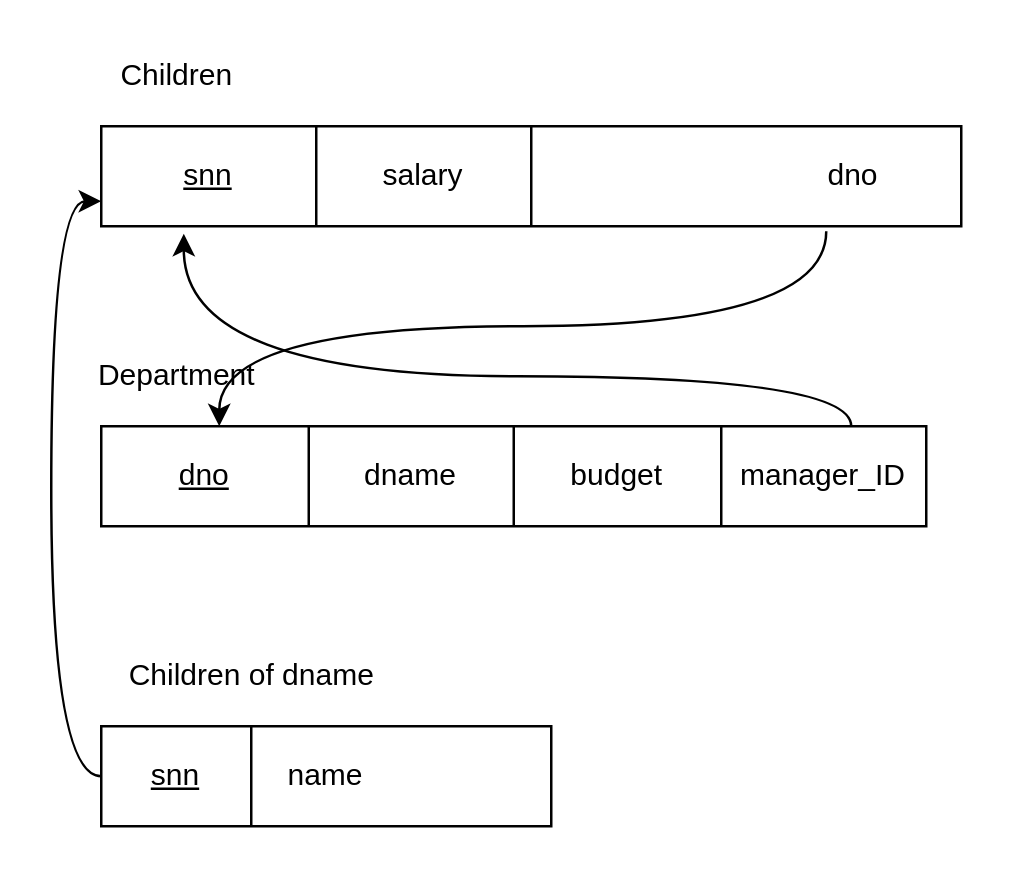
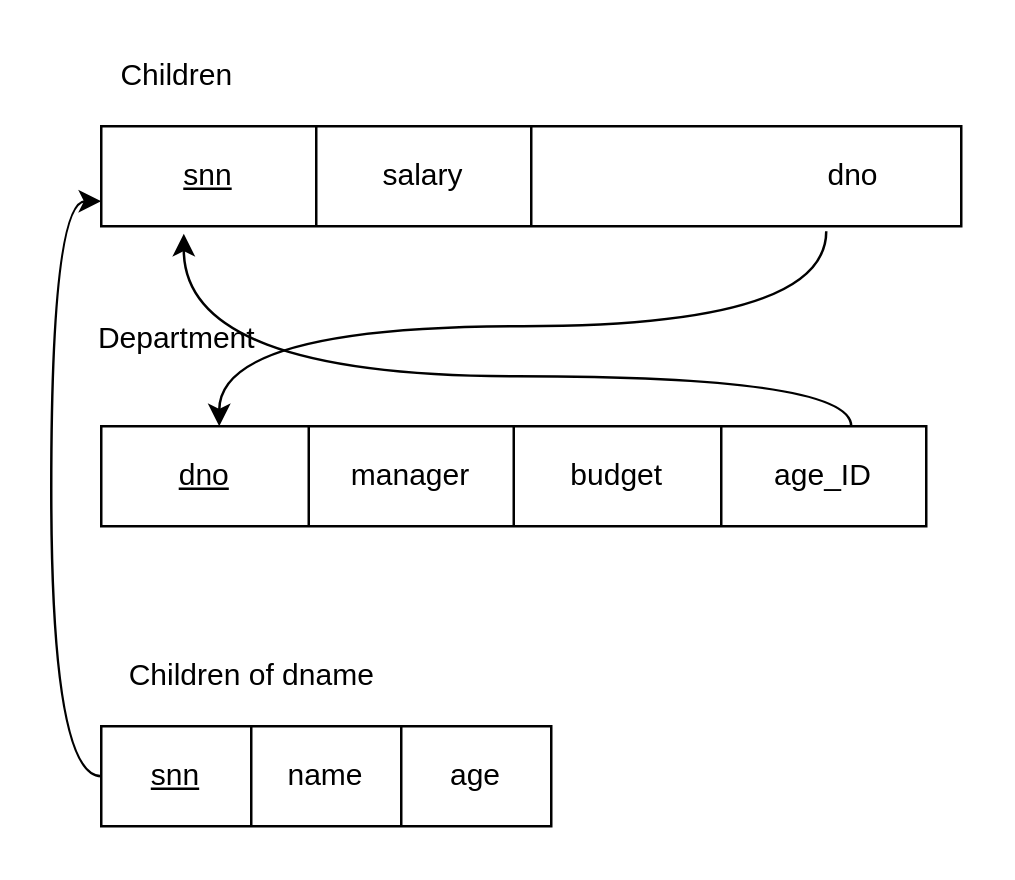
  <mxCell id="0" />
  <mxCell id="1" parent="0" />
  <mxCell id="2" value="" style="shape=table;html=1;whiteSpace=wrap;startSize=0;container=1;collapsible=0;childLayout=tableLayout;" vertex="1" parent="1"><mxGeometry x="40" y="170" width="330" height="40" as="geometry" /></mxCell>
  <mxCell id="3" value="" style="shape=partialRectangle;html=1;whiteSpace=wrap;collapsible=0;dropTarget=0;pointerEvents=0;fillColor=none;top=0;left=0;bottom=0;right=0;points=[[0,0.5],[1,0.5]];portConstraint=eastwest;" vertex="1" parent="2"><mxGeometry width="330" height="40" as="geometry" /></mxCell>
  <mxCell id="4" value="&lt;span&gt;&lt;u&gt;dno&lt;/u&gt;&lt;/span&gt;" style="shape=partialRectangle;html=1;whiteSpace=wrap;connectable=0;overflow=hidden;fillColor=none;top=0;left=0;bottom=0;right=0;" vertex="1" parent="3"><mxGeometry width="83" height="40" as="geometry" /></mxCell>
- <mxCell id="5" value="&lt;span&gt;dname&lt;/span&gt;" style="shape=partialRectangle;html=1;whiteSpace=wrap;connectable=0;overflow=hidden;fillColor=none;top=0;left=0;bottom=0;right=0;" vertex="1" parent="3"><mxGeometry x="83" width="82" height="40" as="geometry" /></mxCell>
+ <mxCell id="5" value="&lt;span&gt;manager&lt;/span&gt;" style="shape=partialRectangle;html=1;whiteSpace=wrap;connectable=0;overflow=hidden;fillColor=none;top=0;left=0;bottom=0;right=0;" vertex="1" parent="3"><mxGeometry x="83" width="82" height="40" as="geometry" /></mxCell>
  <mxCell id="6" value="&lt;span&gt;budget&lt;/span&gt;" style="shape=partialRectangle;html=1;whiteSpace=wrap;connectable=0;overflow=hidden;fillColor=none;top=0;left=0;bottom=0;right=0;" vertex="1" parent="3"><mxGeometry x="165" width="83" height="40" as="geometry" /></mxCell>
- <mxCell id="7" value="&lt;span&gt;manager_ID&lt;/span&gt;" style="shape=partialRectangle;html=1;whiteSpace=wrap;connectable=0;overflow=hidden;fillColor=none;top=0;left=0;bottom=0;right=0;" vertex="1" parent="3"><mxGeometry x="248" width="82" height="40" as="geometry" /></mxCell>
+ <mxCell id="7" value="&lt;span&gt;age_ID&lt;/span&gt;" style="shape=partialRectangle;html=1;whiteSpace=wrap;connectable=0;overflow=hidden;fillColor=none;top=0;left=0;bottom=0;right=0;" vertex="1" parent="3"><mxGeometry x="248" width="82" height="40" as="geometry" /></mxCell>
  <mxCell id="8" value="" style="shape=table;html=1;whiteSpace=wrap;startSize=0;container=1;collapsible=0;childLayout=tableLayout;" vertex="1" parent="1"><mxGeometry x="40" y="290" width="180" height="40" as="geometry" /></mxCell>
  <mxCell id="9" value="" style="shape=partialRectangle;html=1;whiteSpace=wrap;collapsible=0;dropTarget=0;pointerEvents=0;fillColor=none;top=0;left=0;bottom=0;right=0;points=[[0,0.5],[1,0.5]];portConstraint=eastwest;" vertex="1" parent="8"><mxGeometry width="180" height="40" as="geometry" /></mxCell>
  <mxCell id="10" value="&lt;u&gt;snn&lt;/u&gt;" style="shape=partialRectangle;html=1;whiteSpace=wrap;connectable=0;overflow=hidden;fillColor=none;top=0;left=0;bottom=0;right=0;" vertex="1" parent="9"><mxGeometry width="60" height="40" as="geometry" /></mxCell>
  <mxCell id="11" value="&lt;span&gt;name&lt;/span&gt;" style="shape=partialRectangle;html=1;whiteSpace=wrap;connectable=0;overflow=hidden;fillColor=none;top=0;left=0;bottom=0;right=0;fontStyle=0" vertex="1" parent="9"><mxGeometry x="60" width="60" height="40" as="geometry" /></mxCell>
+ <mxCell id="12" value="age" style="shape=partialRectangle;html=1;whiteSpace=wrap;connectable=0;overflow=hidden;fillColor=none;top=0;left=0;bottom=0;right=0;" vertex="1" parent="9"><mxGeometry x="120" width="60" height="40" as="geometry" /></mxCell>
  <mxCell id="13" value="" style="shape=table;html=1;whiteSpace=wrap;startSize=0;container=1;collapsible=0;childLayout=tableLayout;" vertex="1" parent="1"><mxGeometry x="40" y="50" width="344" height="40" as="geometry" /></mxCell>
  <mxCell id="14" value="" style="shape=partialRectangle;html=1;whiteSpace=wrap;collapsible=0;dropTarget=0;pointerEvents=0;fillColor=none;top=0;left=0;bottom=0;right=0;points=[[0,0.5],[1,0.5]];portConstraint=eastwest;" vertex="1" parent="13"><mxGeometry width="344" height="40" as="geometry" /></mxCell>
  <mxCell id="15" value="&lt;u&gt;snn&lt;/u&gt;" style="shape=partialRectangle;html=1;whiteSpace=wrap;connectable=0;overflow=hidden;fillColor=none;top=0;left=0;bottom=0;right=0;" vertex="1" parent="14"><mxGeometry width="86" height="40" as="geometry" /></mxCell>
  <mxCell id="16" value="salary" style="shape=partialRectangle;html=1;whiteSpace=wrap;connectable=0;overflow=hidden;fillColor=none;top=0;left=0;bottom=0;right=0;" vertex="1" parent="14"><mxGeometry x="86" width="86" height="40" as="geometry" /></mxCell>
  <mxCell id="17" value="dno" style="shape=partialRectangle;html=1;whiteSpace=wrap;connectable=0;overflow=hidden;fillColor=none;top=0;left=0;bottom=0;right=0;" vertex="1" parent="14"><mxGeometry x="258" width="86" height="40" as="geometry" /></mxCell>
  <mxCell id="18" value="Children" style="text;html=1;align=center;verticalAlign=middle;resizable=0;points=[];autosize=1;" vertex="1" parent="1"><mxGeometry x="35" y="20" width="70" height="20" as="geometry" /></mxCell>
- <mxCell id="19" value="Department" style="text;html=1;align=center;verticalAlign=middle;resizable=0;points=[];autosize=1;" vertex="1" parent="1"><mxGeometry x="30" y="140" width="80" height="20" as="geometry" /></mxCell>
+ <mxCell id="19" value="Department" style="text;html=1;align=center;verticalAlign=middle;resizable=0;points=[];autosize=1;" vertex="1" parent="1"><mxGeometry x="30" y="125" width="80" height="20" as="geometry" /></mxCell>
  <mxCell id="20" value="Children of dname" style="text;html=1;align=center;verticalAlign=middle;resizable=0;points=[];autosize=1;" vertex="1" parent="1"><mxGeometry x="35" y="260" width="130" height="20" as="geometry" /></mxCell>
  <mxCell id="21" value="" style="endArrow=classic;html=1;exitX=0;exitY=0.5;exitDx=0;exitDy=0;entryX=0;entryY=0.75;entryDx=0;entryDy=0;entryPerimeter=0;edgeStyle=orthogonalEdgeStyle;curved=1;" edge="1" parent="1" source="9" target="14"><mxGeometry width="50" height="50" relative="1" as="geometry"><mxPoint x="310" y="250" as="sourcePoint" /><mxPoint x="360" y="200" as="targetPoint" /><Array as="points"><mxPoint x="20" y="310" /><mxPoint x="20" y="80" /></Array></mxGeometry></mxCell>
  <mxCell id="22" value="" style="endArrow=classic;html=1;edgeStyle=orthogonalEdgeStyle;curved=1;entryX=0.143;entryY=0;entryDx=0;entryDy=0;entryPerimeter=0;" edge="1" parent="1" target="3"><mxGeometry width="50" height="50" relative="1" as="geometry"><mxPoint x="330" y="92" as="sourcePoint" /><mxPoint x="360" y="200" as="targetPoint" /><Array as="points"><mxPoint x="330" y="92" /><mxPoint x="330" y="130" /><mxPoint x="99" y="130" /></Array></mxGeometry></mxCell>
  <mxCell id="23" value="" style="endArrow=classic;html=1;edgeStyle=orthogonalEdgeStyle;curved=1;entryX=0.096;entryY=1.075;entryDx=0;entryDy=0;entryPerimeter=0;" edge="1" parent="1" target="14"><mxGeometry width="50" height="50" relative="1" as="geometry"><mxPoint x="340" y="170" as="sourcePoint" /><mxPoint x="360" y="200" as="targetPoint" /><Array as="points"><mxPoint x="340" y="150" /><mxPoint x="73" y="150" /></Array></mxGeometry></mxCell>
